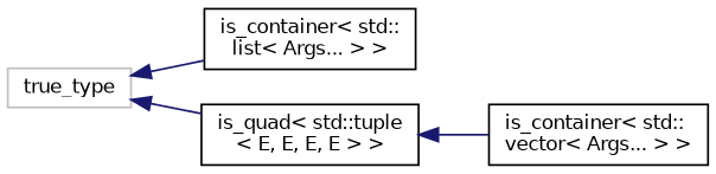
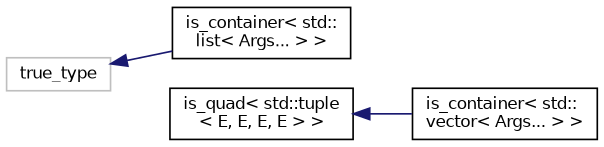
  digraph {
    rankdir=LR
    node [color=black fillcolor=white fontname=Helvetica fontsize=10 shape=record style=filled]
    edge [color=midnightblue dir=back fontname=Helvetica fontsize=10 labelfontname=Helvetica labelfontsize=10 style=solid]
    n1 [color=grey75 height=0.2 label=true_type width=0.4]
    n2 [height=0.2 label="is_container\< std::\llist\< Args... \> \>" width=0.4]
    n3 [height=0.2 label="is_quad\< std::tuple\l\< E, E, E, E \> \>" width=0.4]
    n4 [height=0.2 label="is_container\< std::\lvector\< Args... \> \>" width=0.4]
    n1 -> n2
-   n1 -> n3
    n3 -> n4
  }
